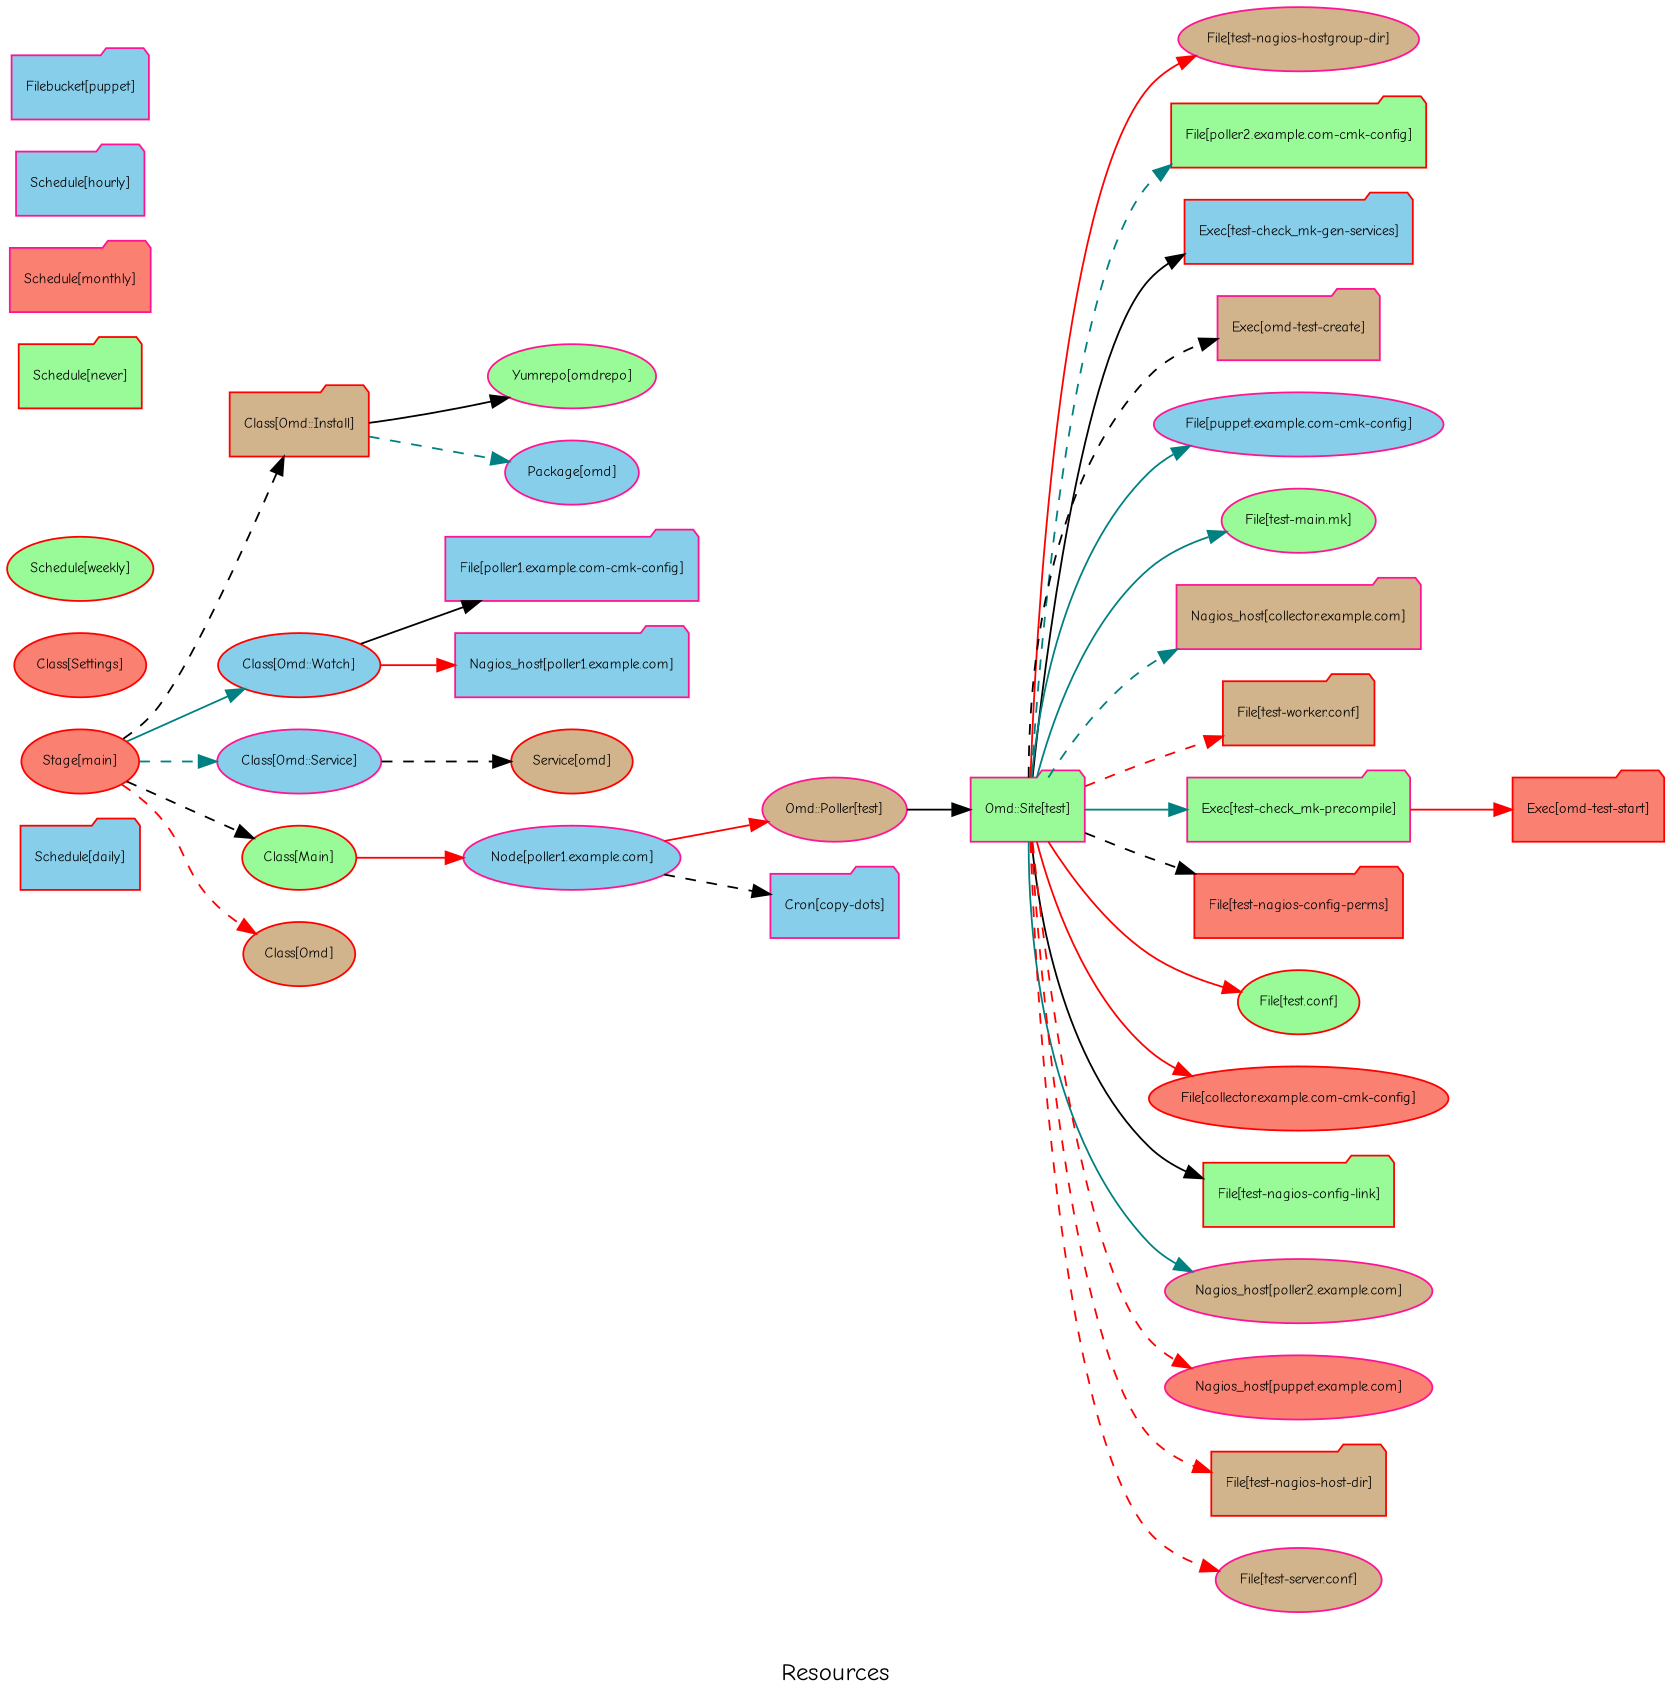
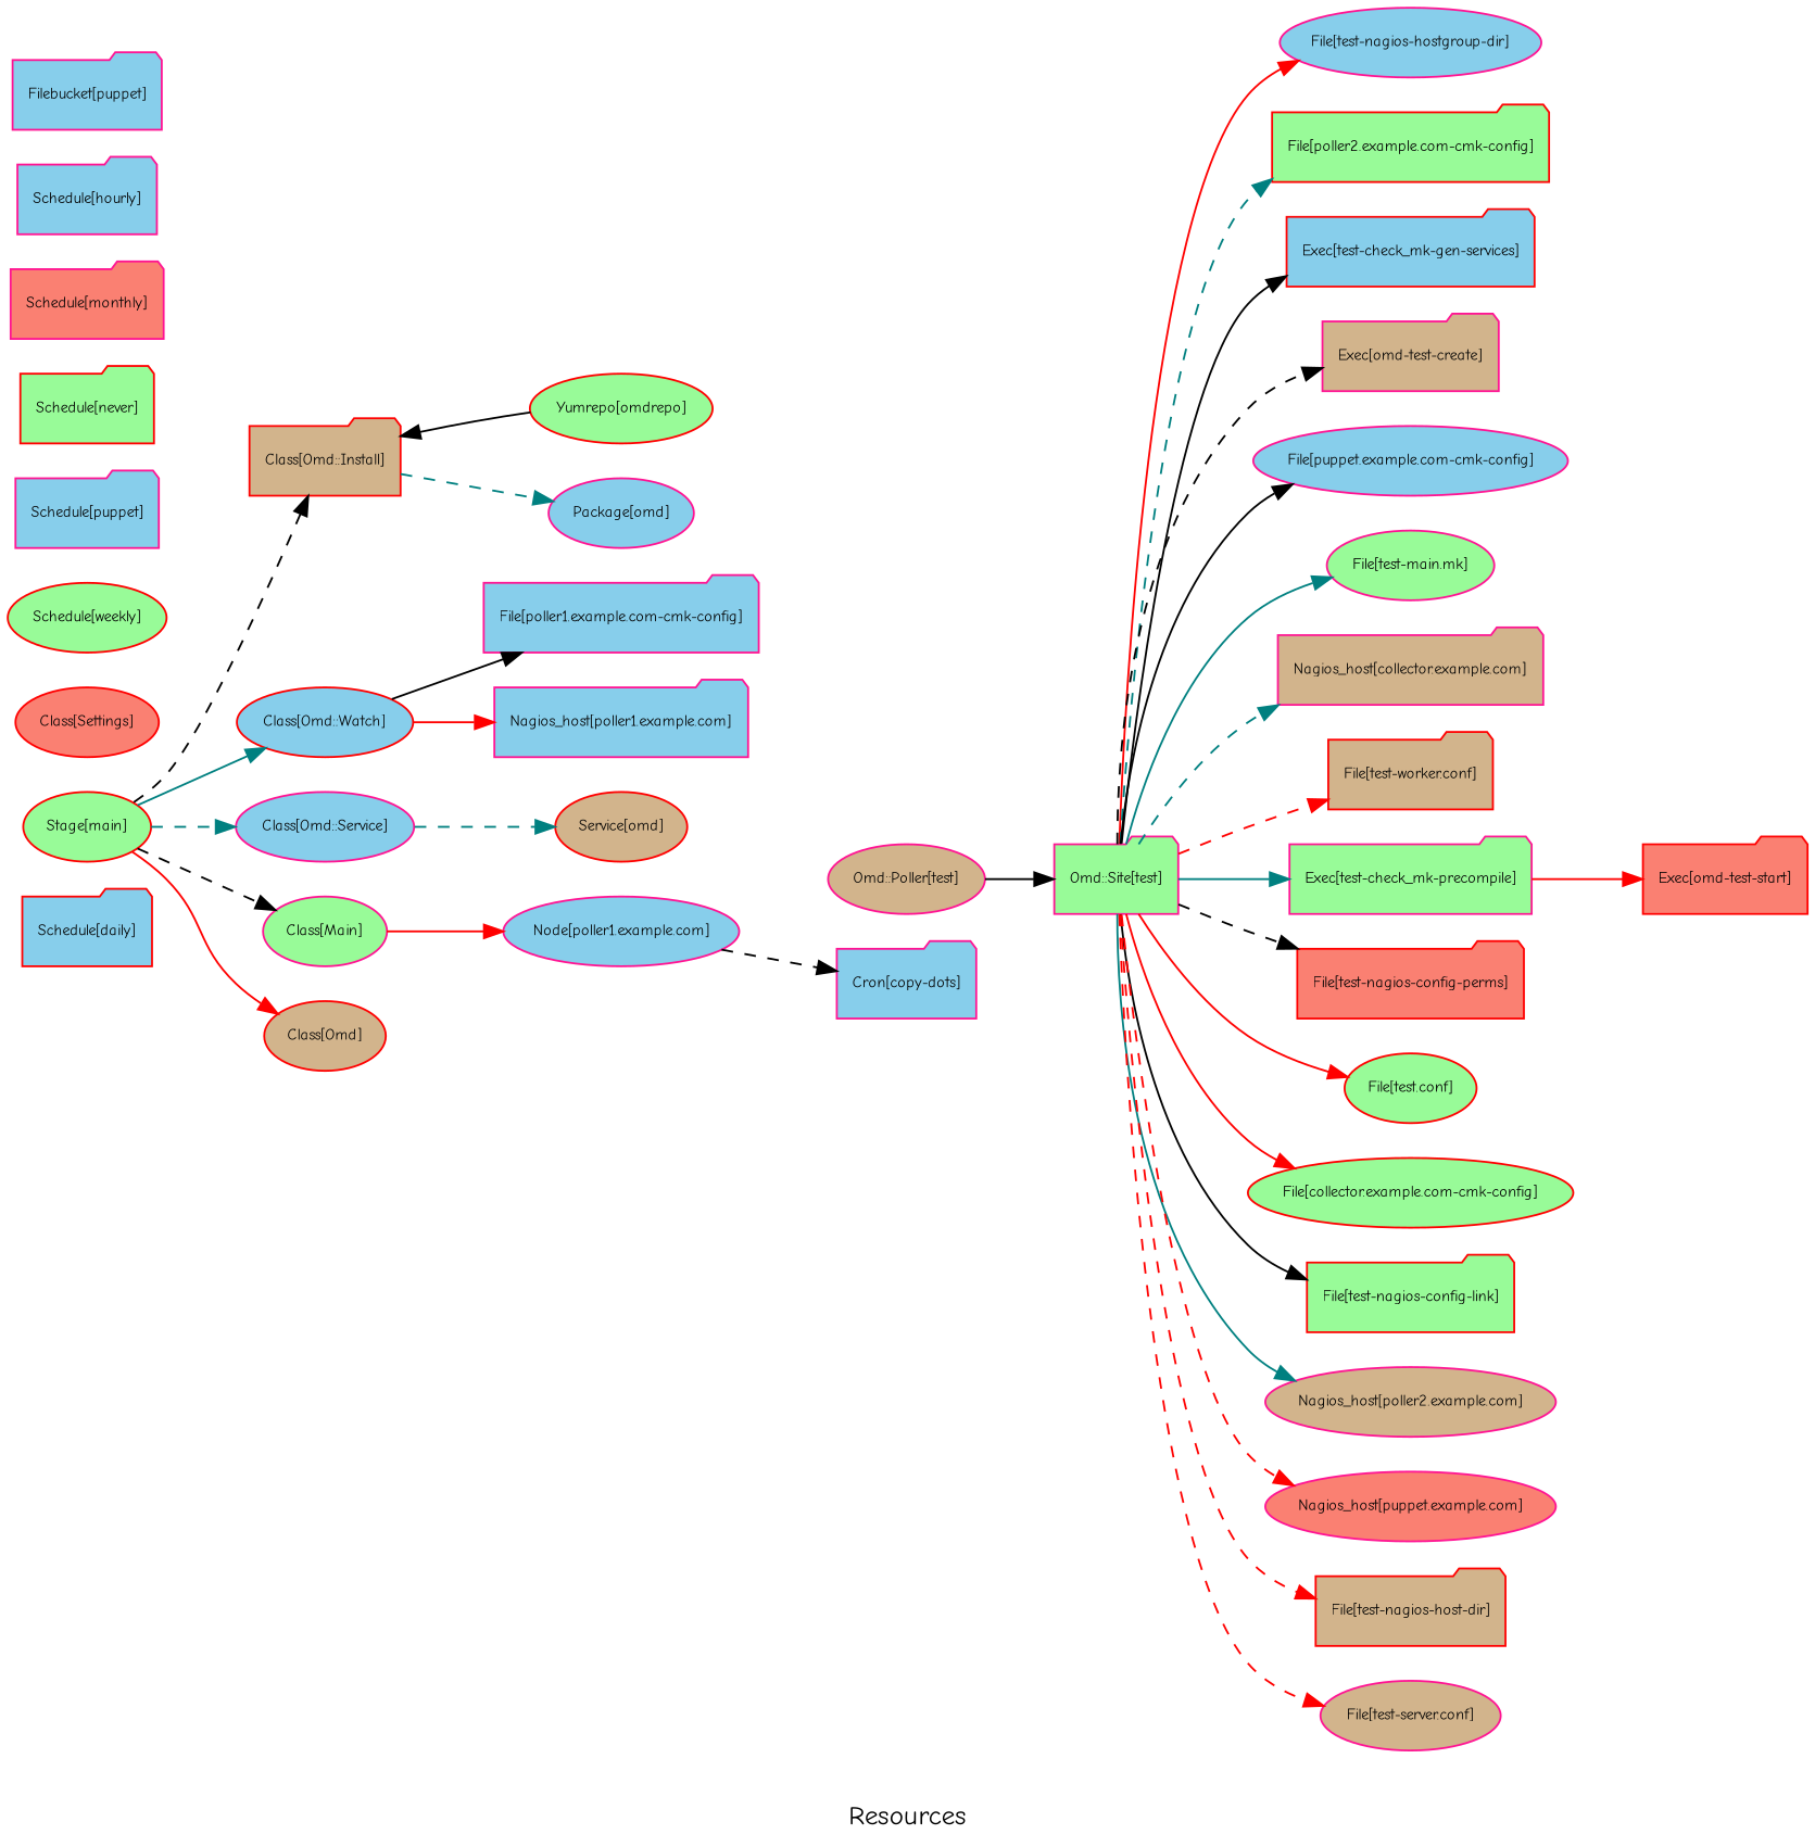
  digraph {
    fontname="Comic Neue"
    label=Resources
    rankdir=LR
    node [color=deeppink fillcolor=skyblue fontname="Comic Neue" fontsize=8 shape=folder style=filled]
    edge [color=red fontname="Comic Neue" fontsize=8 style=solid]
    n1 [color=red label="Schedule[daily]"]
-   n2 [fillcolor=tan label="File[test-nagios-hostgroup-dir]" shape=ellipse]
+   n2 [label="File[test-nagios-hostgroup-dir]" shape=ellipse]
    n3 [label="Node[poller1.example.com]" shape=ellipse]
    n4 [fillcolor=tan label="Omd::Poller[test]" shape=ellipse]
    n5 [label="Cron[copy-dots]"]
    n6 [fillcolor=palegreen label="Omd::Site[test]"]
    n7 [color=red fillcolor=salmon label="Class[Settings]" shape=ellipse]
    n8 [color=red fillcolor=palegreen label="File[poller2.example.com-cmk-config]"]
    n9 [color=red label="Exec[test-check_mk-gen-services]"]
    n10 [fillcolor=tan label="Exec[omd-test-create]"]
    n11 [label="File[puppet.example.com-cmk-config]" shape=ellipse]
    n12 [fillcolor=palegreen label="File[test-main.mk]" shape=ellipse]
    n13 [fillcolor=tan label="Nagios_host[collector.example.com]"]
    n14 [color=red fillcolor=tan label="File[test-worker.conf]"]
    n15 [fillcolor=palegreen label="Exec[test-check_mk-precompile]"]
    n16 [color=red fillcolor=salmon label="File[test-nagios-config-perms]"]
    n17 [color=red fillcolor=palegreen label="File[test.conf]" shape=ellipse]
-   n18 [color=red fillcolor=salmon label="File[collector.example.com-cmk-config]" shape=ellipse]
+   n18 [color=red fillcolor=palegreen label="File[collector.example.com-cmk-config]" shape=ellipse]
    n19 [color=red fillcolor=palegreen label="File[test-nagios-config-link]"]
    n20 [fillcolor=tan label="Nagios_host[poller2.example.com]" shape=ellipse]
    n21 [fillcolor=salmon label="Nagios_host[puppet.example.com]" shape=ellipse]
    n22 [color=red fillcolor=tan label="File[test-nagios-host-dir]"]
    n23 [fillcolor=tan label="File[test-server.conf]" shape=ellipse]
    n24 [color=red fillcolor=palegreen label="Schedule[weekly]" shape=ellipse]
    n25 [color=red fillcolor=tan label="Service[omd]" shape=ellipse]
    n26 [label="File[poller1.example.com-cmk-config]"]
-   n27 [color=red fillcolor=salmon label="Stage[main]" shape=ellipse]
+   n27 [color=red fillcolor=palegreen label="Stage[main]" shape=ellipse]
    n28 [color=red fillcolor=tan label="Class[Omd::Install]"]
    n29 [color=red label="Class[Omd::Watch]" shape=ellipse]
    n30 [label="Class[Omd::Service]" shape=ellipse]
-   n31 [color=red fillcolor=palegreen label="Class[Main]" shape=ellipse]
+   n31 [fillcolor=palegreen label="Class[Main]" shape=ellipse]
    n32 [color=red fillcolor=tan label="Class[Omd]" shape=ellipse]
-   n33 [fillcolor=palegreen label="Yumrepo[omdrepo]" shape=ellipse]
+   n33 [color=red fillcolor=palegreen label="Yumrepo[omdrepo]" shape=ellipse]
    n34 [label="Package[omd]" shape=ellipse]
    n35 [label="Nagios_host[poller1.example.com]"]
    n36 [color=red fillcolor=salmon label="Exec[omd-test-start]"]
+   n37 [label="Schedule[puppet]"]
    n38 [color=red fillcolor=palegreen label="Schedule[never]"]
    n39 [fillcolor=salmon label="Schedule[monthly]"]
    n40 [label="Schedule[hourly]"]
    n41 [label="Filebucket[puppet]"]
-   n3 -> n4
    n3 -> n5 [color=black style=dashed]
    n4 -> n6 [color=black]
    n6 -> n2
    n6 -> n8 [color=teal style=dashed]
    n6 -> n9 [color=black]
    n6 -> n10 [color=black style=dashed]
-   n6 -> n11 [color=teal]
+   n6 -> n11 [color=black]
    n6 -> n12 [color=teal]
    n6 -> n13 [color=teal style=dashed]
    n6 -> n14 [style=dashed]
    n6 -> n15 [color=teal]
    n6 -> n16 [color=black style=dashed]
    n6 -> n17
    n6 -> n18
    n6 -> n19 [color=black]
    n6 -> n20 [color=teal]
    n6 -> n21 [style=dashed]
    n6 -> n22 [style=dashed]
    n6 -> n23 [style=dashed]
    n15 -> n36
    n27 -> n28 [color=black style=dashed]
    n27 -> n29 [color=teal]
    n27 -> n30 [color=teal style=dashed]
    n27 -> n31 [color=black style=dashed]
-   n27 -> n32 [style=dashed]
-   n28 -> n33 [color=black]
+   n27 -> n32
+   n33 -> n28 [color=black]
    n28 -> n34 [color=teal style=dashed]
    n29 -> n26 [color=black]
    n29 -> n35
-   n30 -> n25 [color=black style=dashed]
+   n30 -> n25 [color=teal style=dashed]
    n31 -> n3
  }
